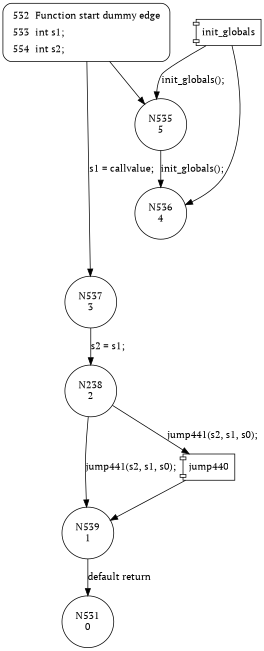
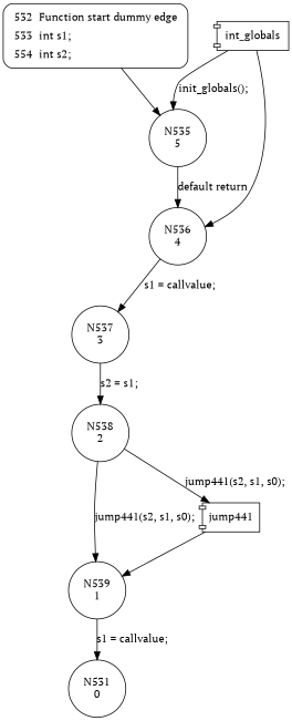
  digraph {
    fontname="PT Serif"
    node [fontname="PT Serif" shape=circle]
    edge [fontname="PT Serif"]
    n1 [label="N535\n5"]
    n2 [label="N536\n4"]
    n3 [label="N537\n3"]
-   n4 [label=init_globals shape=component]
-   n5 [label="N238\n2"]
+   n4 [label=int_globals shape=component]
+   n5 [label="N538\n2"]
    n6 [label="N539\n1"]
-   n7 [label=jump440 shape=component]
+   n7 [label=jump441 shape=component]
    n8 [label="N531\n0"]
    n9 [fillcolor=white label=<<table border="0" cellborder="0" cellpadding="3" bgcolor="white"><tr><td align="right">532</td><td align="left">Function start dummy edge</td></tr><tr><td align="right">533</td><td align="left">int s1;</td></tr><tr><td align="right">554</td><td align="left">int s2;</td></tr></table>> penwidth=1 shape=Mrecord style="filled,bold"]
-   n1 -> n2 [label="init_globals();"]
-   n9 -> n3 [label="s1 = callvalue;"]
+   n1 -> n2 [label="default return"]
+   n2 -> n3 [label="s1 = callvalue;"]
    n3 -> n5 [label="s2 = s1;"]
    n4 -> n1 [label="init_globals();"]
    n4 -> n2
    n5 -> n6 [label="jump441(s2, s1, s0);"]
    n5 -> n7 [label="jump441(s2, s1, s0);"]
-   n6 -> n8 [label="default return"]
+   n6 -> n8 [label="s1 = callvalue;"]
    n7 -> n6
    n9 -> n1
  }
